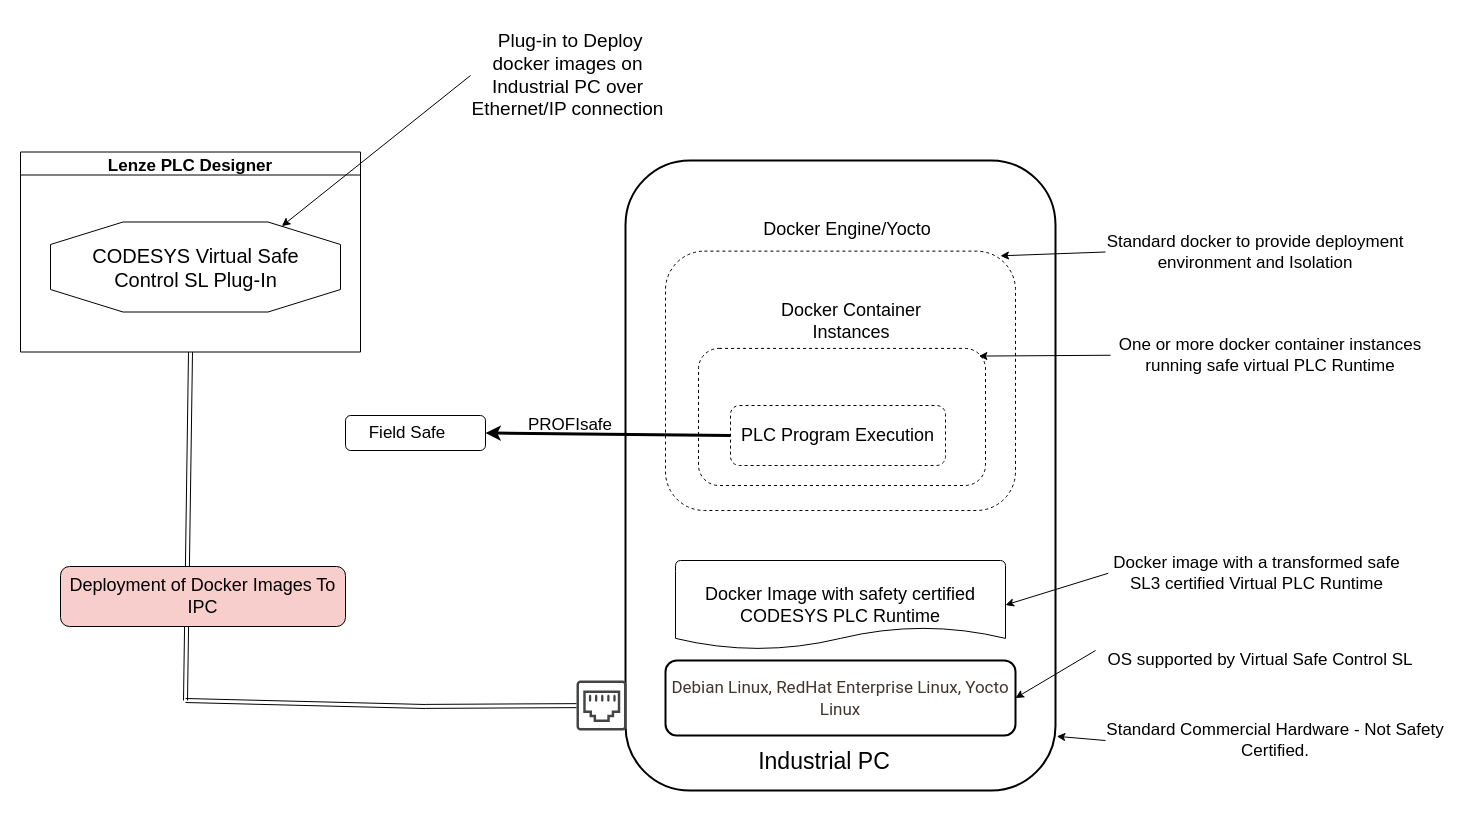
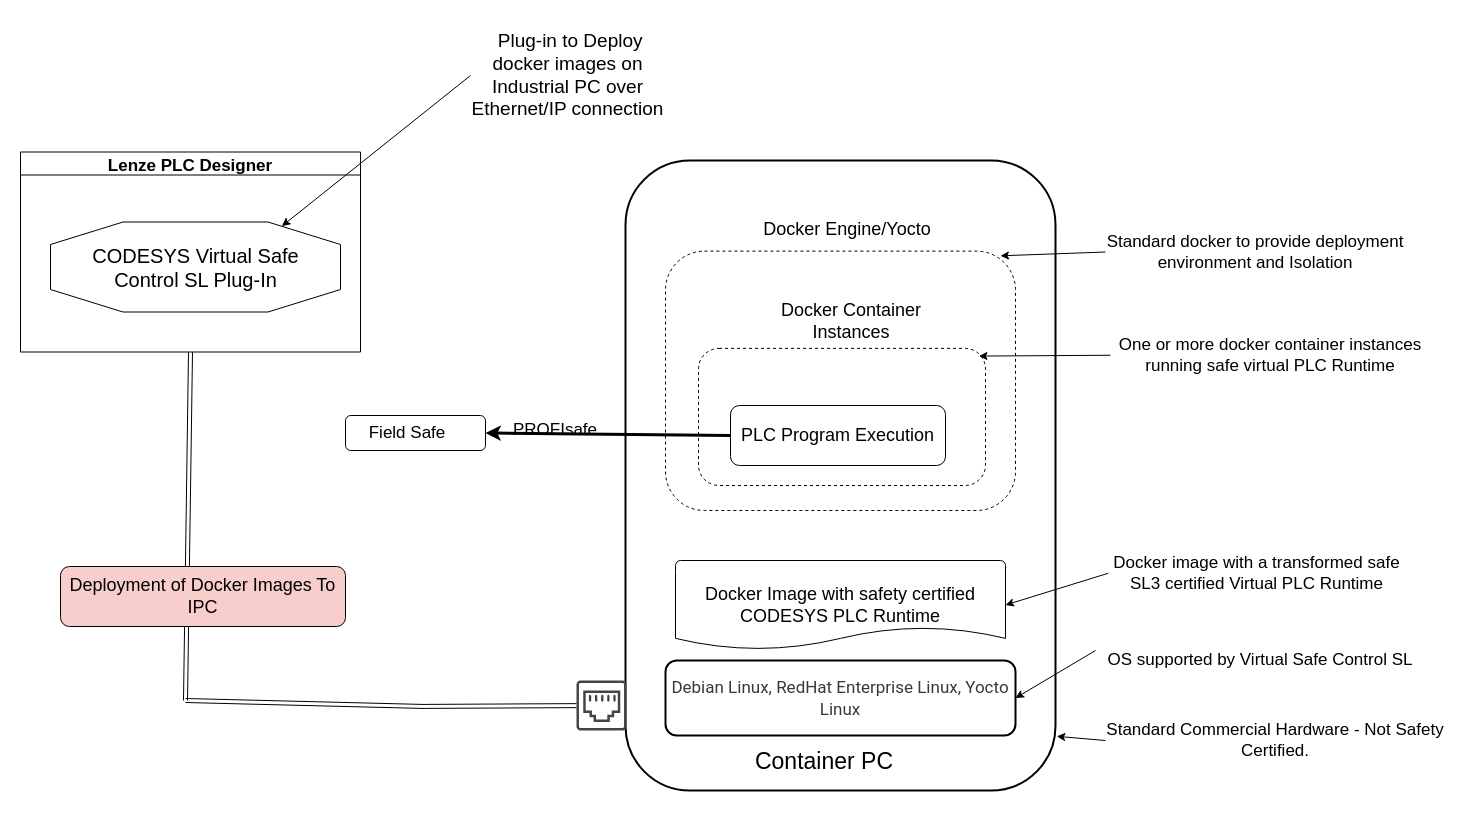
  <mxCell id="0" />
  <mxCell id="1" parent="0" />
  <mxCell id="2" value="" style="rounded=1;whiteSpace=wrap;html=1;labelBackgroundColor=none;strokeWidth=2;" parent="1" vertex="1"><mxGeometry x="625" y="160" width="430" height="630" as="geometry" /></mxCell>
  <mxCell id="3" value="Lenze PLC Designer" style="swimlane;fontSize=17;labelBackgroundColor=none;" parent="1" vertex="1"><mxGeometry x="20" y="151.5" width="340" height="200" as="geometry" /></mxCell>
  <mxCell id="4" value="" style="group;labelBackgroundColor=none;" vertex="1" connectable="0" parent="3"><mxGeometry x="30" y="70" width="290" height="90" as="geometry" /></mxCell>
  <mxCell id="5" value="&lt;h2 style=&quot;text-wrap-mode: wrap; box-sizing: border-box; font-family: Montserrat, sans-serif; line-height: 1.1; color: rgb(51, 51, 51); margin-top: 20px; margin-bottom: 10px; text-align: start; background-color: rgb(255, 255, 255);&quot;&gt;&lt;br&gt;&lt;/h2&gt;" style="verticalLabelPosition=bottom;verticalAlign=top;html=1;shape=mxgraph.basic.polygon;polyCoords=[[0.25,0],[0.75,0],[1,0.25],[1,0.75],[0.75,1],[0.25,1],[0,0.75],[0,0.25]];polyline=0;labelBackgroundColor=none;" parent="4" vertex="1"><mxGeometry width="290" height="90" as="geometry" /></mxCell>
  <mxCell id="6" value="CODESYS Virtual Safe Control SL Plug-In" style="text;html=1;align=center;verticalAlign=middle;whiteSpace=wrap;rounded=0;fontSize=20;labelBackgroundColor=none;" parent="4" vertex="1"><mxGeometry x="12.5" y="20" width="265" height="50" as="geometry" /></mxCell>
  <mxCell id="7" value="" style="shape=link;html=1;rounded=0;exitX=0.5;exitY=1;exitDx=0;exitDy=0;labelBackgroundColor=none;fontColor=default;" parent="1" source="3" edge="1"><mxGeometry width="100" relative="1" as="geometry"><mxPoint x="365" y="490" as="sourcePoint" /><mxPoint x="185" y="700" as="targetPoint" /></mxGeometry></mxCell>
  <mxCell id="8" value="" style="shape=link;html=1;rounded=0;labelBackgroundColor=none;fontColor=default;" parent="1" target="37" edge="1"><mxGeometry width="100" relative="1" as="geometry"><mxPoint x="424.807" y="705.903" as="sourcePoint" /><mxPoint x="585" y="705.122" as="targetPoint" /></mxGeometry></mxCell>
  <mxCell id="9" style="edgeStyle=orthogonalEdgeStyle;rounded=0;orthogonalLoop=1;jettySize=auto;html=1;labelBackgroundColor=none;fontColor=default;" parent="1" edge="1"><mxGeometry relative="1" as="geometry"><mxPoint x="845" y="300" as="targetPoint" /><mxPoint x="845" y="310" as="sourcePoint" /></mxGeometry></mxCell>
  <mxCell id="10" value="&lt;span style=&quot;color: rgb(65, 54, 47); font-family: Roboto, Helvetica, Arial, sans-serif; text-align: start; background-color: rgb(255, 255, 255);&quot;&gt;&lt;font&gt;Debian Linux, RedHat Enterprise Linux, Yocto Linux&lt;/font&gt;&lt;/span&gt;" style="rounded=1;whiteSpace=wrap;html=1;fontSize=17;strokeWidth=2;labelBackgroundColor=none;" parent="1" vertex="1"><mxGeometry x="665" y="660" width="350" height="75" as="geometry" /></mxCell>
  <mxCell id="11" value="&lt;font style=&quot;font-size: 18px;&quot;&gt;Deployment of Docker Images To IPC&lt;/font&gt;" style="rounded=1;whiteSpace=wrap;html=1;fontSize=14;labelBackgroundColor=none;fillColor=#f8cecc;" parent="1" vertex="1"><mxGeometry x="60" y="566" width="285" height="60" as="geometry" /></mxCell>
  <mxCell id="12" value="" style="shape=link;html=1;rounded=0;labelBackgroundColor=none;fontColor=default;" parent="1" edge="1"><mxGeometry width="100" relative="1" as="geometry"><mxPoint x="185" y="700" as="sourcePoint" /><mxPoint x="425" y="706" as="targetPoint" /></mxGeometry></mxCell>
  <mxCell id="13" value="" style="endArrow=classic;html=1;rounded=0;entryX=1;entryY=0.5;entryDx=0;entryDy=0;labelBackgroundColor=none;fontColor=default;" parent="1" target="10" edge="1"><mxGeometry width="50" height="50" relative="1" as="geometry"><mxPoint x="1095" y="650" as="sourcePoint" /><mxPoint x="1225" y="680" as="targetPoint" /></mxGeometry></mxCell>
  <mxCell id="14" value="OS supported by Virtual Safe Control SL" style="text;html=1;align=center;verticalAlign=middle;whiteSpace=wrap;rounded=0;fontSize=17;labelBackgroundColor=none;" parent="1" vertex="1"><mxGeometry x="1090" y="640" width="340" height="40" as="geometry" /></mxCell>
  <mxCell id="15" value="Standard docker to provide deployment environment and Isolation" style="text;html=1;align=center;verticalAlign=middle;whiteSpace=wrap;rounded=0;fontSize=17;labelBackgroundColor=none;" parent="1" vertex="1"><mxGeometry x="1105" y="230" width="300" height="43" as="geometry" /></mxCell>
  <mxCell id="16" value="" style="endArrow=classic;html=1;rounded=0;entryX=0.957;entryY=0.018;entryDx=0;entryDy=0;exitX=0;exitY=0.5;exitDx=0;exitDy=0;entryPerimeter=0;labelBackgroundColor=none;fontColor=default;" parent="1" source="15" target="21" edge="1"><mxGeometry width="50" height="50" relative="1" as="geometry"><mxPoint x="1125" y="580" as="sourcePoint" /><mxPoint x="1145" y="650" as="targetPoint" /></mxGeometry></mxCell>
  <mxCell id="17" value="One or more docker container instances running safe virtual PLC Runtime" style="text;html=1;align=center;verticalAlign=middle;whiteSpace=wrap;rounded=0;fontSize=17;labelBackgroundColor=none;" parent="1" vertex="1"><mxGeometry x="1110" y="320" width="320" height="69.5" as="geometry" /></mxCell>
  <mxCell id="18" value="" style="endArrow=classic;html=1;rounded=0;entryX=1;entryY=0.5;entryDx=0;entryDy=0;exitX=0;exitY=0.5;exitDx=0;exitDy=0;entryPerimeter=0;labelBackgroundColor=none;fontColor=default;" parent="1" source="19" edge="1" target="35"><mxGeometry width="50" height="50" relative="1" as="geometry"><mxPoint x="1107.75" y="504" as="sourcePoint" /><mxPoint x="980.5" y="575.5" as="targetPoint" /></mxGeometry></mxCell>
  <mxCell id="19" value="Docker image with a transformed safe SL3 certified Virtual PLC Runtime" style="text;html=1;align=center;verticalAlign=middle;whiteSpace=wrap;rounded=0;fontSize=17;labelBackgroundColor=none;" parent="1" vertex="1"><mxGeometry x="1107.75" y="552.75" width="297.25" height="40" as="geometry" /></mxCell>
  <mxCell id="20" value="" style="group;labelBackgroundColor=none;" vertex="1" connectable="0" parent="1"><mxGeometry x="685" y="175" width="350" height="335" as="geometry" /></mxCell>
  <mxCell id="21" value="" style="rounded=1;whiteSpace=wrap;html=1;fontSize=14;dashed=1;labelBackgroundColor=none;" parent="20" vertex="1"><mxGeometry x="-20" y="75.645" width="350" height="259.355" as="geometry" /></mxCell>
  <mxCell id="22" value="" style="rounded=1;whiteSpace=wrap;html=1;fontSize=14;dashed=1;labelBackgroundColor=none;" parent="20" vertex="1"><mxGeometry x="13" y="172.9" width="287" height="137.1" as="geometry" /></mxCell>
- <mxCell id="23" value="&lt;font style=&quot;font-size: 18px;&quot;&gt;PLC Program Execution&lt;/font&gt;" style="rounded=1;whiteSpace=wrap;html=1;fontSize=14;dashed=1;labelBackgroundColor=none;" parent="20" vertex="1"><mxGeometry x="45" y="230" width="215" height="60" as="geometry" /></mxCell>
+ <mxCell id="23" value="&lt;font style=&quot;font-size: 18px;&quot;&gt;PLC Program Execution&lt;/font&gt;" style="rounded=1;whiteSpace=wrap;html=1;fontSize=14;dashed=0;labelBackgroundColor=none;" parent="20" vertex="1"><mxGeometry x="45" y="230" width="215" height="60" as="geometry" /></mxCell>
  <mxCell id="24" value="Docker Engine/Yocto" style="text;html=1;align=center;verticalAlign=middle;whiteSpace=wrap;rounded=0;fontSize=18;labelBackgroundColor=none;" vertex="1" parent="20"><mxGeometry x="52" y="32.419" width="220" height="43.226" as="geometry" /></mxCell>
  <mxCell id="25" value="Docker Container Instances" style="text;html=1;align=center;verticalAlign=middle;whiteSpace=wrap;rounded=0;fontSize=18;labelBackgroundColor=none;" vertex="1" parent="20"><mxGeometry x="55.5" y="118.871" width="220" height="54.032" as="geometry" /></mxCell>
  <mxCell id="26" value="" style="endArrow=classic;html=1;rounded=0;entryX=0.977;entryY=0.056;entryDx=0;entryDy=0;exitX=0;exitY=0.5;exitDx=0;exitDy=0;entryPerimeter=0;labelBackgroundColor=none;fontColor=default;" parent="1" source="17" edge="1" target="22"><mxGeometry width="50" height="50" relative="1" as="geometry"><mxPoint x="1132" y="396.5" as="sourcePoint" /><mxPoint x="1022" y="392.5" as="targetPoint" /></mxGeometry></mxCell>
  <mxCell id="27" value="" style="endArrow=classic;html=1;rounded=0;entryX=1.003;entryY=0.914;entryDx=0;entryDy=0;labelBackgroundColor=none;fontColor=default;entryPerimeter=0;exitX=0;exitY=0.5;exitDx=0;exitDy=0;" edge="1" parent="1" source="28" target="2"><mxGeometry width="50" height="50" relative="1" as="geometry"><mxPoint x="1095" y="732" as="sourcePoint" /><mxPoint x="1055" y="868" as="targetPoint" /></mxGeometry></mxCell>
  <mxCell id="28" value="Standard Commercial Hardware - Not Safety Certified." style="text;html=1;align=center;verticalAlign=middle;whiteSpace=wrap;rounded=0;fontSize=17;labelBackgroundColor=none;" vertex="1" parent="1"><mxGeometry x="1105" y="720" width="340" height="40" as="geometry" /></mxCell>
  <mxCell id="29" value="&amp;nbsp;Plug-in to Deploy docker images on Industrial PC over Ethernet/IP connection" style="text;html=1;align=center;verticalAlign=middle;whiteSpace=wrap;rounded=0;fontSize=19;labelBackgroundColor=none;" vertex="1" parent="1"><mxGeometry x="470" y="20" width="195" height="110" as="geometry" /></mxCell>
  <mxCell id="30" value="" style="endArrow=classic;html=1;rounded=0;entryX=0.798;entryY=0.046;entryDx=0;entryDy=0;exitX=0;exitY=0.5;exitDx=0;exitDy=0;entryPerimeter=0;labelBackgroundColor=none;fontColor=default;" edge="1" parent="1" source="29" target="5"><mxGeometry width="50" height="50" relative="1" as="geometry"><mxPoint x="520" y="385" as="sourcePoint" /><mxPoint x="395" y="60" as="targetPoint" /></mxGeometry></mxCell>
  <mxCell id="31" value="" style="rounded=1;whiteSpace=wrap;html=1;labelBackgroundColor=none;" vertex="1" parent="1"><mxGeometry x="345" y="415" width="140" height="35" as="geometry" /></mxCell>
  <mxCell id="32" value="Field Safe" style="text;html=1;align=center;verticalAlign=middle;whiteSpace=wrap;rounded=0;fontSize=17;labelBackgroundColor=none;" vertex="1" parent="1"><mxGeometry x="352" y="410" width="110" height="45" as="geometry" /></mxCell>
  <mxCell id="33" value="" style="endArrow=classic;html=1;rounded=0;strokeWidth=3;exitX=0;exitY=0.5;exitDx=0;exitDy=0;entryX=1;entryY=0.5;entryDx=0;entryDy=0;labelBackgroundColor=none;fontColor=default;" edge="1" parent="1" source="23" target="31"><mxGeometry width="50" height="50" relative="1" as="geometry"><mxPoint x="865" y="830" as="sourcePoint" /><mxPoint x="955" y="790" as="targetPoint" /></mxGeometry></mxCell>
- <mxCell id="34" value="PROFIsafe" style="text;html=1;align=center;verticalAlign=middle;whiteSpace=wrap;rounded=0;fontSize=17;labelBackgroundColor=none;" vertex="1" parent="1"><mxGeometry x="515" y="405" width="110" height="40" as="geometry" /></mxCell>
+ <mxCell id="34" value="PROFIsafe" style="text;html=1;align=center;verticalAlign=middle;whiteSpace=wrap;rounded=0;fontSize=17;labelBackgroundColor=none;" vertex="1" parent="1"><mxGeometry x="500" y="410" width="110" height="40" as="geometry" /></mxCell>
  <mxCell id="35" value="&lt;span style=&quot;font-size: 18px;&quot;&gt;Docker Image with safety certified CODESYS PLC Runtime&lt;/span&gt;" style="strokeWidth=1;html=1;shape=mxgraph.flowchart.document2;whiteSpace=wrap;size=0.25;labelBackgroundColor=none;" vertex="1" parent="1"><mxGeometry x="675" y="560" width="330" height="89" as="geometry" /></mxCell>
- <mxCell id="36" value="&#10;&lt;span style=&quot;font-family: Helvetica; font-style: normal; font-variant-ligatures: normal; font-variant-caps: normal; font-weight: 400; letter-spacing: normal; orphans: 2; text-align: center; text-indent: 0px; text-transform: none; widows: 2; word-spacing: 0px; -webkit-text-stroke-width: 0px; white-space: normal; text-decoration-thickness: initial; text-decoration-style: initial; text-decoration-color: initial; float: none; display: inline !important;&quot;&gt;Industrial PC&lt;/span&gt;&#10;&#10;" style="text;html=1;align=center;verticalAlign=middle;rounded=0;fontSize=23;labelBackgroundColor=none;strokeWidth=0;strokeColor=none;fontColor=default;labelBorderColor=none;whiteSpace=wrap;textShadow=0;" vertex="1" parent="1"><mxGeometry x="729" y="750" width="190" height="50" as="geometry" /></mxCell>
+ <mxCell id="36" value="&#10;&lt;span style=&quot;font-family: Helvetica; font-style: normal; font-variant-ligatures: normal; font-variant-caps: normal; font-weight: 400; letter-spacing: normal; orphans: 2; text-align: center; text-indent: 0px; text-transform: none; widows: 2; word-spacing: 0px; -webkit-text-stroke-width: 0px; white-space: normal; text-decoration-thickness: initial; text-decoration-style: initial; text-decoration-color: initial; float: none; display: inline !important;&quot;&gt;Container PC&lt;/span&gt;&#10;&#10;" style="text;html=1;align=center;verticalAlign=middle;rounded=0;fontSize=23;labelBackgroundColor=none;strokeWidth=0;strokeColor=none;fontColor=default;labelBorderColor=none;whiteSpace=wrap;textShadow=0;" vertex="1" parent="1"><mxGeometry x="729" y="750" width="190" height="50" as="geometry" /></mxCell>
  <mxCell id="37" value="" style="sketch=0;pointerEvents=1;shadow=0;dashed=0;html=1;strokeColor=none;fillColor=#434445;aspect=fixed;labelPosition=center;verticalLabelPosition=bottom;verticalAlign=top;align=center;outlineConnect=0;shape=mxgraph.vvd.ethernet_port;" vertex="1" parent="1"><mxGeometry x="576" y="680" width="50" height="50" as="geometry" /></mxCell>
